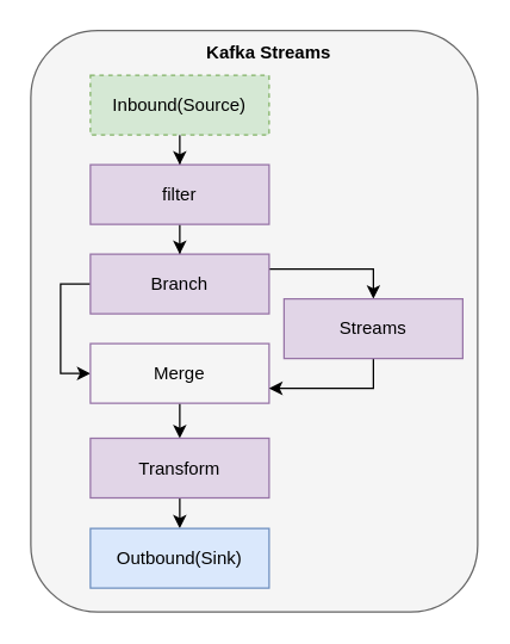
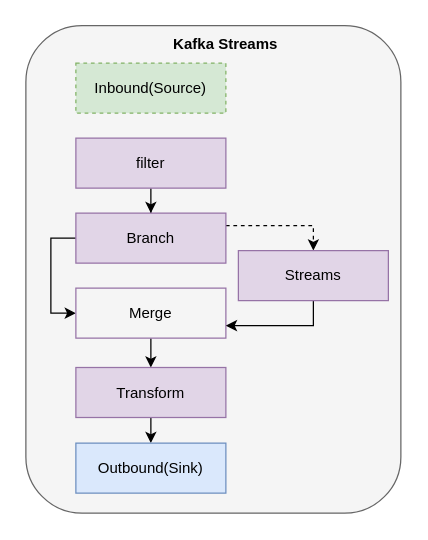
  <mxCell id="0" />
  <mxCell id="1" parent="0" />
  <mxCell id="2" value="" style="rounded=1;whiteSpace=wrap;html=1;fillColor=#f5f5f5;fontColor=#333333;strokeColor=#666666;" parent="1" vertex="1"><mxGeometry x="20" y="20" width="300" height="390" as="geometry" /></mxCell>
  <mxCell id="3" value="&lt;b&gt;Kafka Streams&lt;/b&gt;" style="text;html=1;align=center;verticalAlign=middle;whiteSpace=wrap;rounded=0;" parent="1" vertex="1"><mxGeometry x="125" y="20" width="110" height="30" as="geometry" /></mxCell>
- <mxCell id="4" style="edgeStyle=orthogonalEdgeStyle;rounded=0;orthogonalLoop=1;jettySize=auto;html=1;entryX=0.5;entryY=0;entryDx=0;entryDy=0;" edge="1" parent="1" source="5" target="7"><mxGeometry relative="1" as="geometry" /></mxCell>
  <mxCell id="5" value="Inbound(Source)" style="rounded=0;whiteSpace=wrap;html=1;fillColor=#d5e8d4;strokeColor=#82b366;dashed=1;" vertex="1" parent="1"><mxGeometry x="60" y="50" width="120" height="40" as="geometry" /></mxCell>
  <mxCell id="6" style="edgeStyle=orthogonalEdgeStyle;rounded=0;orthogonalLoop=1;jettySize=auto;html=1;entryX=0.5;entryY=0;entryDx=0;entryDy=0;" edge="1" parent="1" source="7" target="10"><mxGeometry relative="1" as="geometry" /></mxCell>
  <mxCell id="7" value="filter" style="rounded=0;whiteSpace=wrap;html=1;fillColor=#e1d5e7;strokeColor=#9673a6;" vertex="1" parent="1"><mxGeometry x="60" y="110" width="120" height="40" as="geometry" /></mxCell>
  <mxCell id="8" style="edgeStyle=orthogonalEdgeStyle;rounded=0;orthogonalLoop=1;jettySize=auto;html=1;entryX=0;entryY=0.5;entryDx=0;entryDy=0;" edge="1" parent="1" source="10" target="12"><mxGeometry relative="1" as="geometry"><Array as="points"><mxPoint x="40" y="190" /><mxPoint x="40" y="250" /></Array></mxGeometry></mxCell>
- <mxCell id="9" style="edgeStyle=orthogonalEdgeStyle;rounded=0;orthogonalLoop=1;jettySize=auto;html=1;entryX=0.5;entryY=0;entryDx=0;entryDy=0;" edge="1" parent="1" source="10" target="17"><mxGeometry relative="1" as="geometry"><Array as="points"><mxPoint x="250" y="180" /></Array></mxGeometry></mxCell>
+ <mxCell id="9" style="edgeStyle=orthogonalEdgeStyle;rounded=0;orthogonalLoop=1;jettySize=auto;html=1;entryX=0.5;entryY=0;entryDx=0;entryDy=0;dashed=1;" edge="1" parent="1" source="10" target="17"><mxGeometry relative="1" as="geometry"><Array as="points"><mxPoint x="250" y="180" /></Array></mxGeometry></mxCell>
  <mxCell id="10" value="Branch" style="rounded=0;whiteSpace=wrap;html=1;fillColor=#e1d5e7;strokeColor=#9673a6;" vertex="1" parent="1"><mxGeometry x="60" y="170" width="120" height="40" as="geometry" /></mxCell>
  <mxCell id="11" style="edgeStyle=orthogonalEdgeStyle;rounded=0;orthogonalLoop=1;jettySize=auto;html=1;entryX=0.5;entryY=0;entryDx=0;entryDy=0;" edge="1" parent="1" source="12" target="14"><mxGeometry relative="1" as="geometry" /></mxCell>
  <mxCell id="12" value="Merge" style="rounded=0;whiteSpace=wrap;html=1;fillColor=#f5f5f5;strokeColor=#9673a6;" vertex="1" parent="1"><mxGeometry x="60" y="230" width="120" height="40" as="geometry" /></mxCell>
  <mxCell id="13" style="edgeStyle=orthogonalEdgeStyle;rounded=0;orthogonalLoop=1;jettySize=auto;html=1;exitX=0.5;exitY=1;exitDx=0;exitDy=0;entryX=0.5;entryY=0;entryDx=0;entryDy=0;" edge="1" parent="1" source="14" target="15"><mxGeometry relative="1" as="geometry" /></mxCell>
  <mxCell id="14" value="Transform" style="rounded=0;whiteSpace=wrap;html=1;fillColor=#e1d5e7;strokeColor=#9673a6;" vertex="1" parent="1"><mxGeometry x="60" y="293.5" width="120" height="40" as="geometry" /></mxCell>
  <mxCell id="15" value="Outbound(Sink)" style="rounded=0;whiteSpace=wrap;html=1;fillColor=#dae8fc;strokeColor=#6c8ebf;" vertex="1" parent="1"><mxGeometry x="60" y="354" width="120" height="40" as="geometry" /></mxCell>
  <mxCell id="16" style="edgeStyle=orthogonalEdgeStyle;rounded=0;orthogonalLoop=1;jettySize=auto;html=1;entryX=1;entryY=0.75;entryDx=0;entryDy=0;" edge="1" parent="1" source="17" target="12"><mxGeometry relative="1" as="geometry"><Array as="points"><mxPoint x="250" y="260" /></Array></mxGeometry></mxCell>
  <mxCell id="17" value="Streams" style="rounded=0;whiteSpace=wrap;html=1;fillColor=#e1d5e7;strokeColor=#9673a6;" vertex="1" parent="1"><mxGeometry x="190" y="200" width="120" height="40" as="geometry" /></mxCell>
